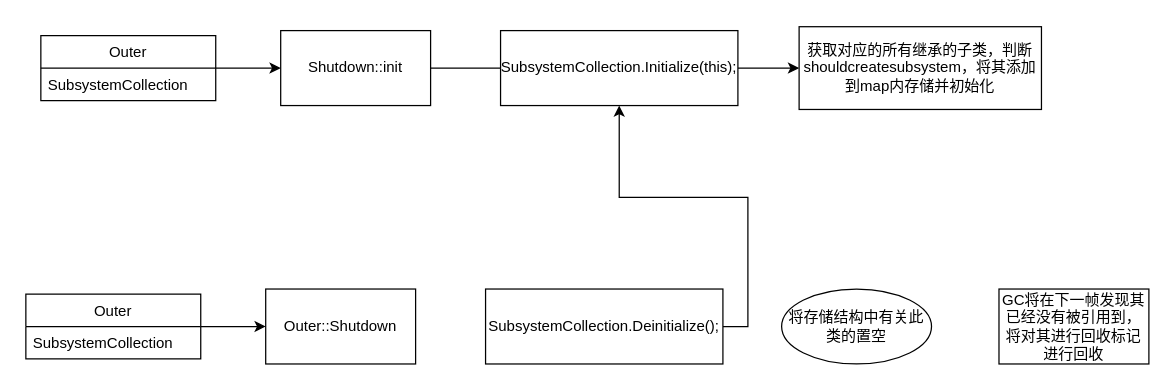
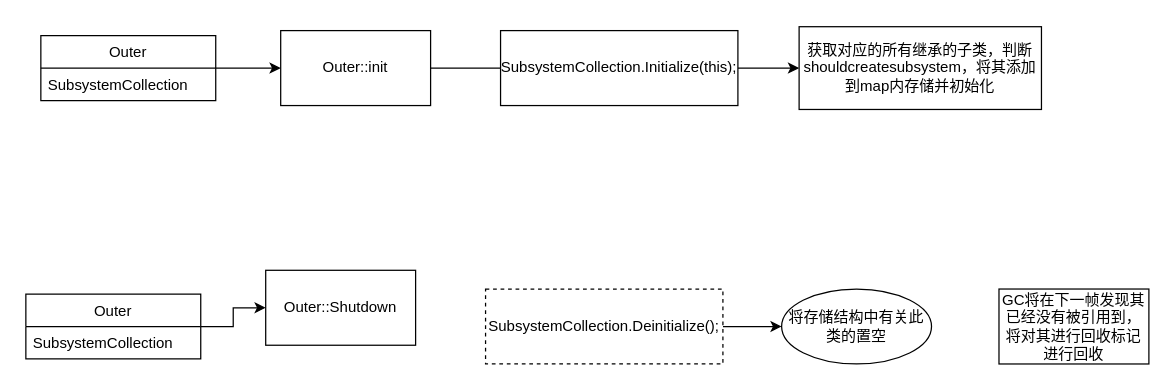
  <mxCell id="0" />
  <mxCell id="1" parent="0" />
  <mxCell id="2" style="edgeStyle=orthogonalEdgeStyle;rounded=0;orthogonalLoop=1;jettySize=auto;html=1;exitX=1;exitY=0.5;exitDx=0;exitDy=0;entryX=0;entryY=0.5;entryDx=0;entryDy=0;endArrow=none;" edge="1" parent="1" source="3" target="5"><mxGeometry relative="1" as="geometry" /></mxCell>
- <mxCell id="3" value="Shutdown::init" style="rounded=0;whiteSpace=wrap;html=1;" vertex="1" parent="1"><mxGeometry x="224" y="24" width="120" height="60" as="geometry" /></mxCell>
+ <mxCell id="3" value="Outer::init" style="rounded=0;whiteSpace=wrap;html=1;" vertex="1" parent="1"><mxGeometry x="224" y="24" width="120" height="60" as="geometry" /></mxCell>
  <mxCell id="4" style="edgeStyle=orthogonalEdgeStyle;rounded=0;orthogonalLoop=1;jettySize=auto;html=1;exitX=1;exitY=0.5;exitDx=0;exitDy=0;entryX=0;entryY=0.5;entryDx=0;entryDy=0;" edge="1" parent="1" source="5" target="6"><mxGeometry relative="1" as="geometry" /></mxCell>
  <mxCell id="5" value="SubsystemCollection.Initialize(this);" style="rounded=0;whiteSpace=wrap;html=1;" vertex="1" parent="1"><mxGeometry x="400" y="24" width="190" height="60" as="geometry" /></mxCell>
  <mxCell id="6" value="获取对应的所有继承的子类，判断shouldcreatesubsystem，将其添加到map内存储并初始化" style="whiteSpace=wrap;html=1;rounded=0;" vertex="1" parent="1"><mxGeometry x="639" y="20.88" width="194" height="66.25" as="geometry" /></mxCell>
  <mxCell id="7" style="edgeStyle=orthogonalEdgeStyle;rounded=0;orthogonalLoop=1;jettySize=auto;html=1;entryX=0;entryY=0.5;entryDx=0;entryDy=0;" edge="1" parent="1" source="8" target="3"><mxGeometry relative="1" as="geometry" /></mxCell>
  <mxCell id="8" value="Outer" style="swimlane;fontStyle=0;childLayout=stackLayout;horizontal=1;startSize=26;fillColor=none;horizontalStack=0;resizeParent=1;resizeParentMax=0;resizeLast=0;collapsible=1;marginBottom=0;" vertex="1" parent="1"><mxGeometry x="32" y="28" width="140" height="52" as="geometry" /></mxCell>
  <mxCell id="9" value="SubsystemCollection" style="text;strokeColor=none;fillColor=none;align=left;verticalAlign=top;spacingLeft=4;spacingRight=4;overflow=hidden;rotatable=0;points=[[0,0.5],[1,0.5]];portConstraint=eastwest;" vertex="1" parent="8"><mxGeometry y="26" width="140" height="26" as="geometry" /></mxCell>
- <mxCell id="10" value="Outer::Shutdown" style="rounded=0;whiteSpace=wrap;html=1;" vertex="1" parent="1"><mxGeometry x="212" y="230.87" width="120" height="60" as="geometry" /></mxCell>
- <mxCell id="11" style="edgeStyle=orthogonalEdgeStyle;rounded=0;orthogonalLoop=1;jettySize=auto;html=1;exitX=1;exitY=0.5;exitDx=0;exitDy=0;" edge="1" parent="1" source="12" target="5"><mxGeometry relative="1" as="geometry"><mxPoint x="642.036" y="261" as="targetPoint" /></mxGeometry></mxCell>
- <mxCell id="12" value="SubsystemCollection.Deinitialize();" style="rounded=0;whiteSpace=wrap;html=1;" vertex="1" parent="1"><mxGeometry x="388" y="230.87" width="190" height="60" as="geometry" /></mxCell>
+ <mxCell id="10" value="Outer::Shutdown" style="rounded=0;whiteSpace=wrap;html=1;" vertex="1" parent="1"><mxGeometry x="212" y="215.87" width="120" height="60" as="geometry" /></mxCell>
+ <mxCell id="11" style="edgeStyle=orthogonalEdgeStyle;rounded=0;orthogonalLoop=1;jettySize=auto;html=1;exitX=1;exitY=0.5;exitDx=0;exitDy=0;" edge="1" parent="1" source="12" target="16"><mxGeometry relative="1" as="geometry"><mxPoint x="642.036" y="261" as="targetPoint" /></mxGeometry></mxCell>
+ <mxCell id="12" value="SubsystemCollection.Deinitialize();" style="rounded=0;whiteSpace=wrap;html=1;dashed=1;" vertex="1" parent="1"><mxGeometry x="388" y="230.87" width="190" height="60" as="geometry" /></mxCell>
  <mxCell id="13" style="edgeStyle=orthogonalEdgeStyle;rounded=0;orthogonalLoop=1;jettySize=auto;html=1;entryX=0;entryY=0.5;entryDx=0;entryDy=0;" edge="1" source="14" target="10" parent="1"><mxGeometry relative="1" as="geometry" /></mxCell>
  <mxCell id="14" value="Outer" style="swimlane;fontStyle=0;childLayout=stackLayout;horizontal=1;startSize=26;fillColor=none;horizontalStack=0;resizeParent=1;resizeParentMax=0;resizeLast=0;collapsible=1;marginBottom=0;" vertex="1" parent="1"><mxGeometry x="20" y="234.87" width="140" height="52" as="geometry" /></mxCell>
  <mxCell id="15" value="SubsystemCollection" style="text;strokeColor=none;fillColor=none;align=left;verticalAlign=top;spacingLeft=4;spacingRight=4;overflow=hidden;rotatable=0;points=[[0,0.5],[1,0.5]];portConstraint=eastwest;" vertex="1" parent="14"><mxGeometry y="26" width="140" height="26" as="geometry" /></mxCell>
  <mxCell id="16" value="将存储结构中有关此类的置空" style="ellipse;whiteSpace=wrap;html=1;" vertex="1" parent="1"><mxGeometry x="624.996" y="230.87" width="120" height="60" as="geometry" /></mxCell>
  <mxCell id="17" value="GC将在下一帧发现其已经没有被引用到，将对其进行回收标记进行回收" style="rounded=0;whiteSpace=wrap;html=1;" vertex="1" parent="1"><mxGeometry x="799" y="230.87" width="120" height="60" as="geometry" /></mxCell>
